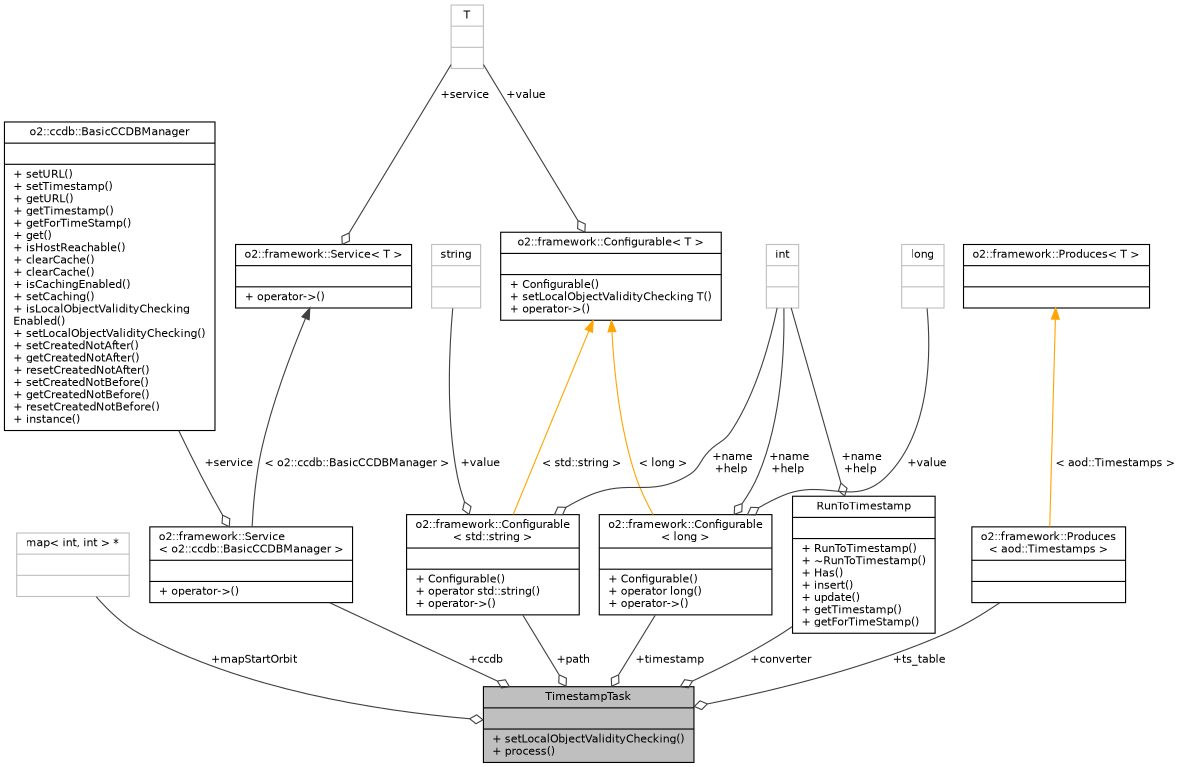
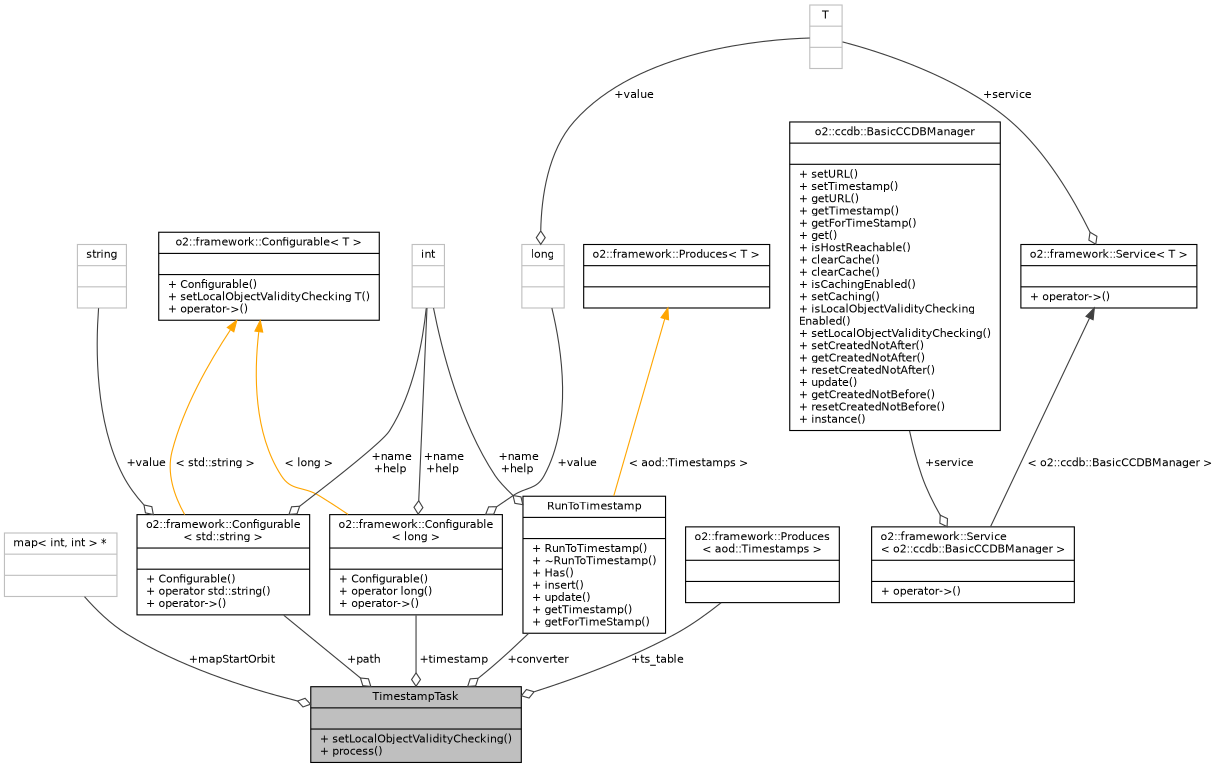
  digraph {
    node [color=black fontname=Helvetica fontsize=10 shape=record]
    edge [arrowhead=odiamond color=grey25 fontname=Helvetica fontsize=10 labelfontname=Helvetica labelfontsize=10 style=solid]
    n1 [fillcolor=grey75 fontcolor=black height=0.2 label="{TimestampTask\n||+ setLocalObjectValidityChecking()\l+ process()\l}" style=filled width=0.4]
    n2 [color=grey75 height=0.2 label="{map\< int, int \> *\n||}" width=0.4]
    n3 [height=0.2 label="{o2::framework::Service\l\< o2::ccdb::BasicCCDBManager \>\n||+ operator-\>()\l}" width=0.4]
-   n4 [height=0.2 label="{o2::ccdb::BasicCCDBManager\n||+ setURL()\l+ setTimestamp()\l+ getURL()\l+ getTimestamp()\l+ getForTimeStamp()\l+ get()\l+ isHostReachable()\l+ clearCache()\l+ clearCache()\l+ isCachingEnabled()\l+ setCaching()\l+ isLocalObjectValidityChecking\lEnabled()\l+ setLocalObjectValidityChecking()\l+ setCreatedNotAfter()\l+ getCreatedNotAfter()\l+ resetCreatedNotAfter()\l+ setCreatedNotBefore()\l+ getCreatedNotBefore()\l+ resetCreatedNotBefore()\l+ instance()\l}" width=0.4]
+   n4 [height=0.2 label="{o2::ccdb::BasicCCDBManager\n||+ setURL()\l+ setTimestamp()\l+ getURL()\l+ getTimestamp()\l+ getForTimeStamp()\l+ get()\l+ isHostReachable()\l+ clearCache()\l+ clearCache()\l+ isCachingEnabled()\l+ setCaching()\l+ isLocalObjectValidityChecking\lEnabled()\l+ setLocalObjectValidityChecking()\l+ setCreatedNotAfter()\l+ getCreatedNotAfter()\l+ resetCreatedNotAfter()\l+ update()\l+ getCreatedNotBefore()\l+ resetCreatedNotBefore()\l+ instance()\l}" width=0.4]
    n5 [height=0.2 label="{o2::framework::Service\< T \>\n||+ operator-\>()\l}" width=0.4]
    n6 [color=grey75 height=0.2 label="{T\n||}" width=0.4]
    n7 [height=0.2 label="{o2::framework::Configurable\< T \>\n||+ Configurable()\l+ setLocalObjectValidityChecking T()\l+ operator-\>()\l}" width=0.4]
    n8 [height=0.2 label="{o2::framework::Configurable\l\< std::string \>\n||+ Configurable()\l+ operator std::string()\l+ operator-\>()\l}" width=0.4]
    n9 [height=0.2 label="{o2::framework::Configurable\l\< long \>\n||+ Configurable()\l+ operator long()\l+ operator-\>()\l}" width=0.4]
    n10 [color=grey75 height=0.2 label="{int\n||}" width=0.4]
    n11 [height=0.2 label="{RunToTimestamp\n||+ RunToTimestamp()\l+ ~RunToTimestamp()\l+ Has()\l+ insert()\l+ update()\l+ getTimestamp()\l+ getForTimeStamp()\l}" width=0.4]
    n12 [color=grey75 height=0.2 label="{string\n||}" width=0.4]
    n13 [color=grey75 height=0.2 label="{long\n||}" width=0.4]
    n14 [height=0.2 label="{o2::framework::Produces\l\< aod::Timestamps \>\n||}" width=0.4]
    n15 [height=0.2 label="{o2::framework::Produces\< T \>\n||}" width=0.4]
    n2 -> n1 [label=" +mapStartOrbit"]
-   n3 -> n1 [label=" +ccdb"]
    n4 -> n3 [label=" +service"]
    n5 -> n3 [dir=back label=" \< o2::ccdb::BasicCCDBManager \>" arrowhead=""]
    n6 -> n5 [label=" +service"]
-   n6 -> n7 [label=" +value"]
+   n6 -> n13 [label=" +value"]
    n7 -> n8 [color=orange dir=back label=" \< std::string \>" arrowhead=""]
    n7 -> n9 [color=orange dir=back label=" \< long \>" arrowhead=""]
    n8 -> n1 [label=" +path"]
    n9 -> n1 [label=" +timestamp"]
    n10 -> n8 [label=" +name\n+help"]
    n10 -> n9 [label=" +name\n+help"]
    n10 -> n11 [label=" +name\n+help"]
    n11 -> n1 [label=" +converter"]
    n12 -> n8 [label=" +value"]
    n13 -> n9 [label=" +value"]
    n14 -> n1 [label=" +ts_table"]
-   n15 -> n14 [color=orange dir=back label=" \< aod::Timestamps \>" arrowhead=""]
+   n15 -> n11 [color=orange dir=back label=" \< aod::Timestamps \>" arrowhead=""]
  }
